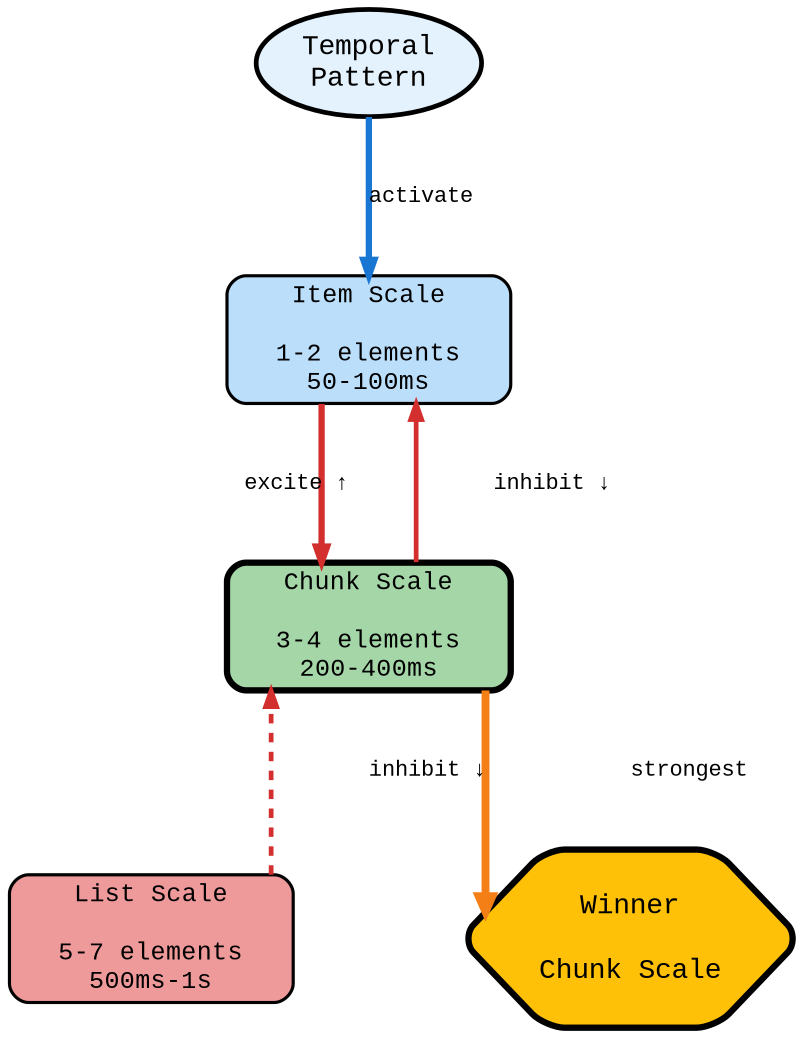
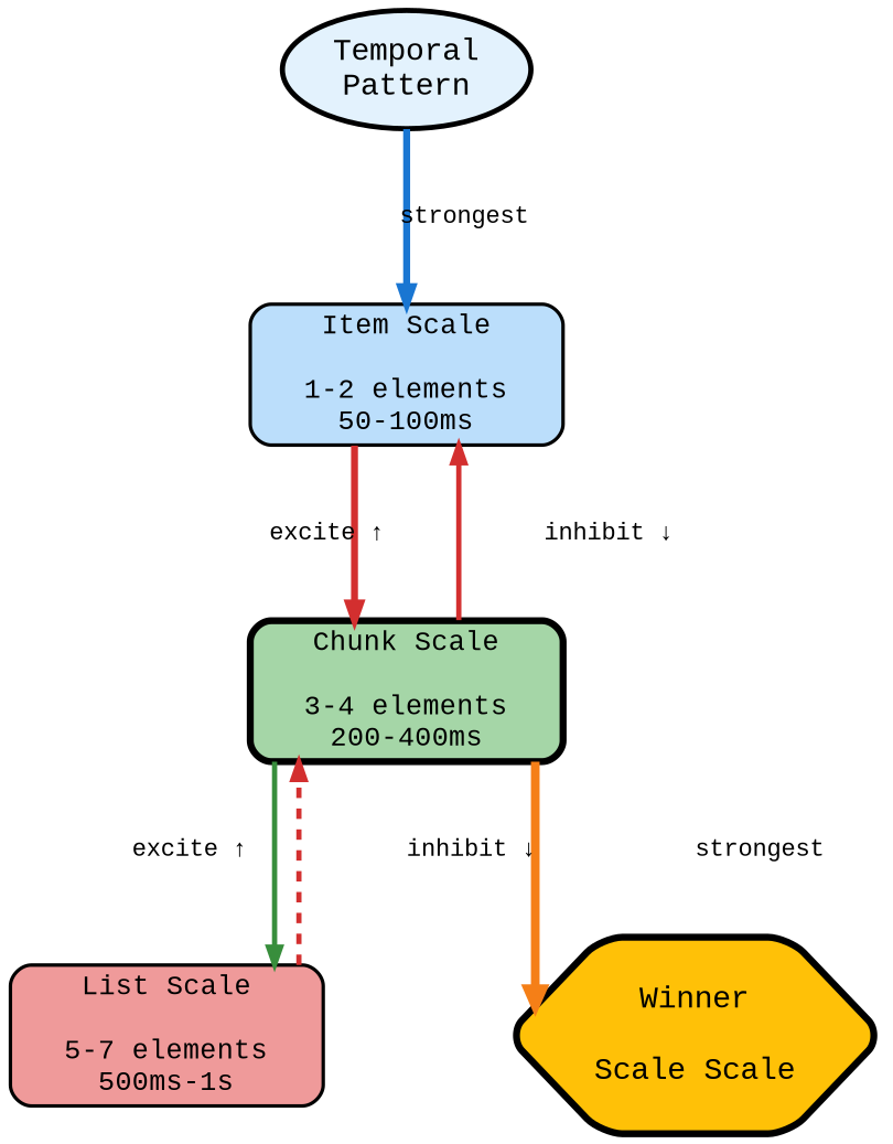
  digraph {
    fontname="Liberation Mono"
    nodesep=1.2
    rankdir=TB
    ranksep=1.2
    splines=ortho
    node [fontname="Liberation Mono" fontsize=16 penwidth=2 shape=box style="rounded,filled"]
    edge [color="#D32F2F" fontname="Liberation Mono" fontsize=14 penwidth=3]
    n1 [fillcolor="#E3F2FD" fontsize=18 label="Temporal\nPattern" penwidth=3 shape=ellipse]
    n2 [fillcolor="#BBDEFB" label="Item Scale\n\n1-2 elements\n50-100ms" width=2.5]
    n3 [fillcolor="#A5D6A7" label="Chunk Scale\n\n3-4 elements\n200-400ms" penwidth=4 style="rounded,filled,bold" width=2.5]
    n4 [fillcolor="#EF9A9A" label="List Scale\n\n5-7 elements\n500ms-1s" width=2.5]
-   n5 [fillcolor="#FFC107" fontsize=18 label="Winner\n\nChunk Scale" penwidth=4 shape=hexagon]
-   n1 -> n2 [color="#1976D2" label=activate penwidth=4]
+   n5 [fillcolor="#FFC107" fontsize=18 label="Winner\n\nScale Scale" penwidth=4 shape=hexagon]
+   n1 -> n2 [color="#1976D2" label=strongest penwidth=4]
    n2 -> n3 [label="excite ↑" penwidth=4]
    n3 -> n2 [label="inhibit ↓" style=solid]
+   n3 -> n4 [color="#388E3C" label="excite ↑"]
    n3 -> n5 [color="#F57F17" label=strongest penwidth=5]
    n4 -> n3 [label="inhibit ↓" style=dashed]
  }
